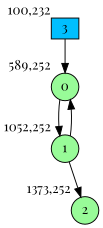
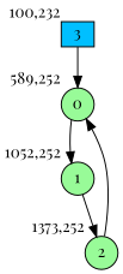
  digraph {
    bgcolor=white
    fontname="Playfair Display"
    node [fillcolor=palegreen fixedsize=true fontname="Playfair Display" shape=circle style=filled]
    edge [fontname="Playfair Display"]
    0 [height=0.3 width=0.4 xlabel="589,252"]
    1 [height=0.3 width=0.4 xlabel="1052,252"]
    2 [height=0.3 width=0.4 xlabel="1373,252"]
    3 [fillcolor=deepskyblue height=0.3 shape=box width=0.4 xlabel="100,232"]
    0 -> 1
-   1 -> 0
+   2 -> 0
    1 -> 2
    3 -> 0
  }
